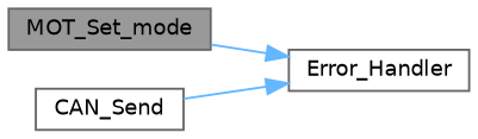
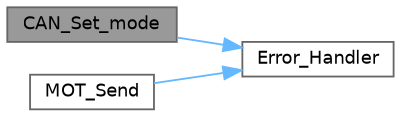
  digraph {
    rankdir=LR
    node [color=grey40 fillcolor=white fontname=Helvetica fontsize=10 shape=box style=filled]
    edge [color=steelblue1 fontname=Helvetica fontsize=10 labelfontname=Helvetica labelfontsize=10 style=solid]
-   n1 [color=gray40 fillcolor=grey60 fontcolor=black height=0.2 label=MOT_Set_mode width=0.4]
+   n1 [color=gray40 fillcolor=grey60 fontcolor=black height=0.2 label=CAN_Set_mode width=0.4]
    n2 [height=0.2 label=Error_Handler width=0.4]
-   n3 [height=0.2 label=CAN_Send width=0.4]
+   n3 [height=0.2 label=MOT_Send width=0.4]
    n1 -> n2
    n3 -> n2
  }
